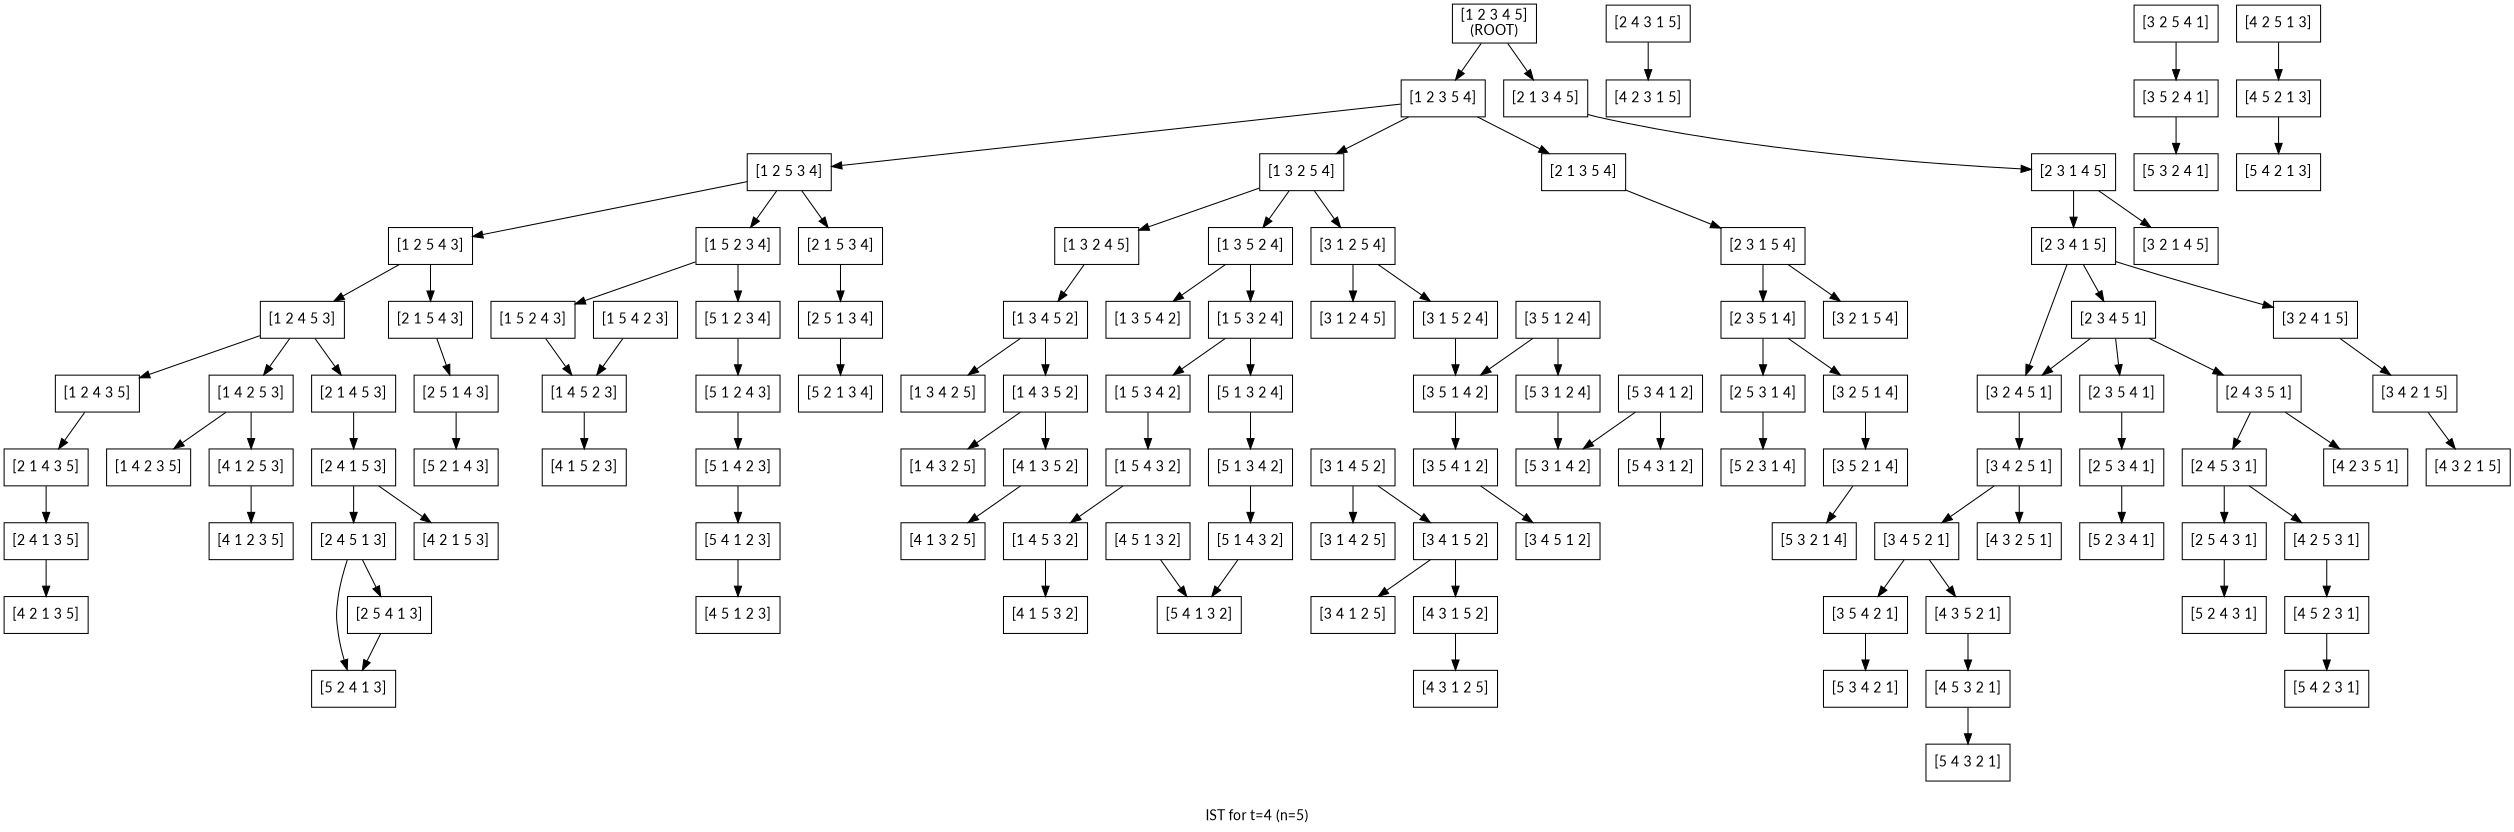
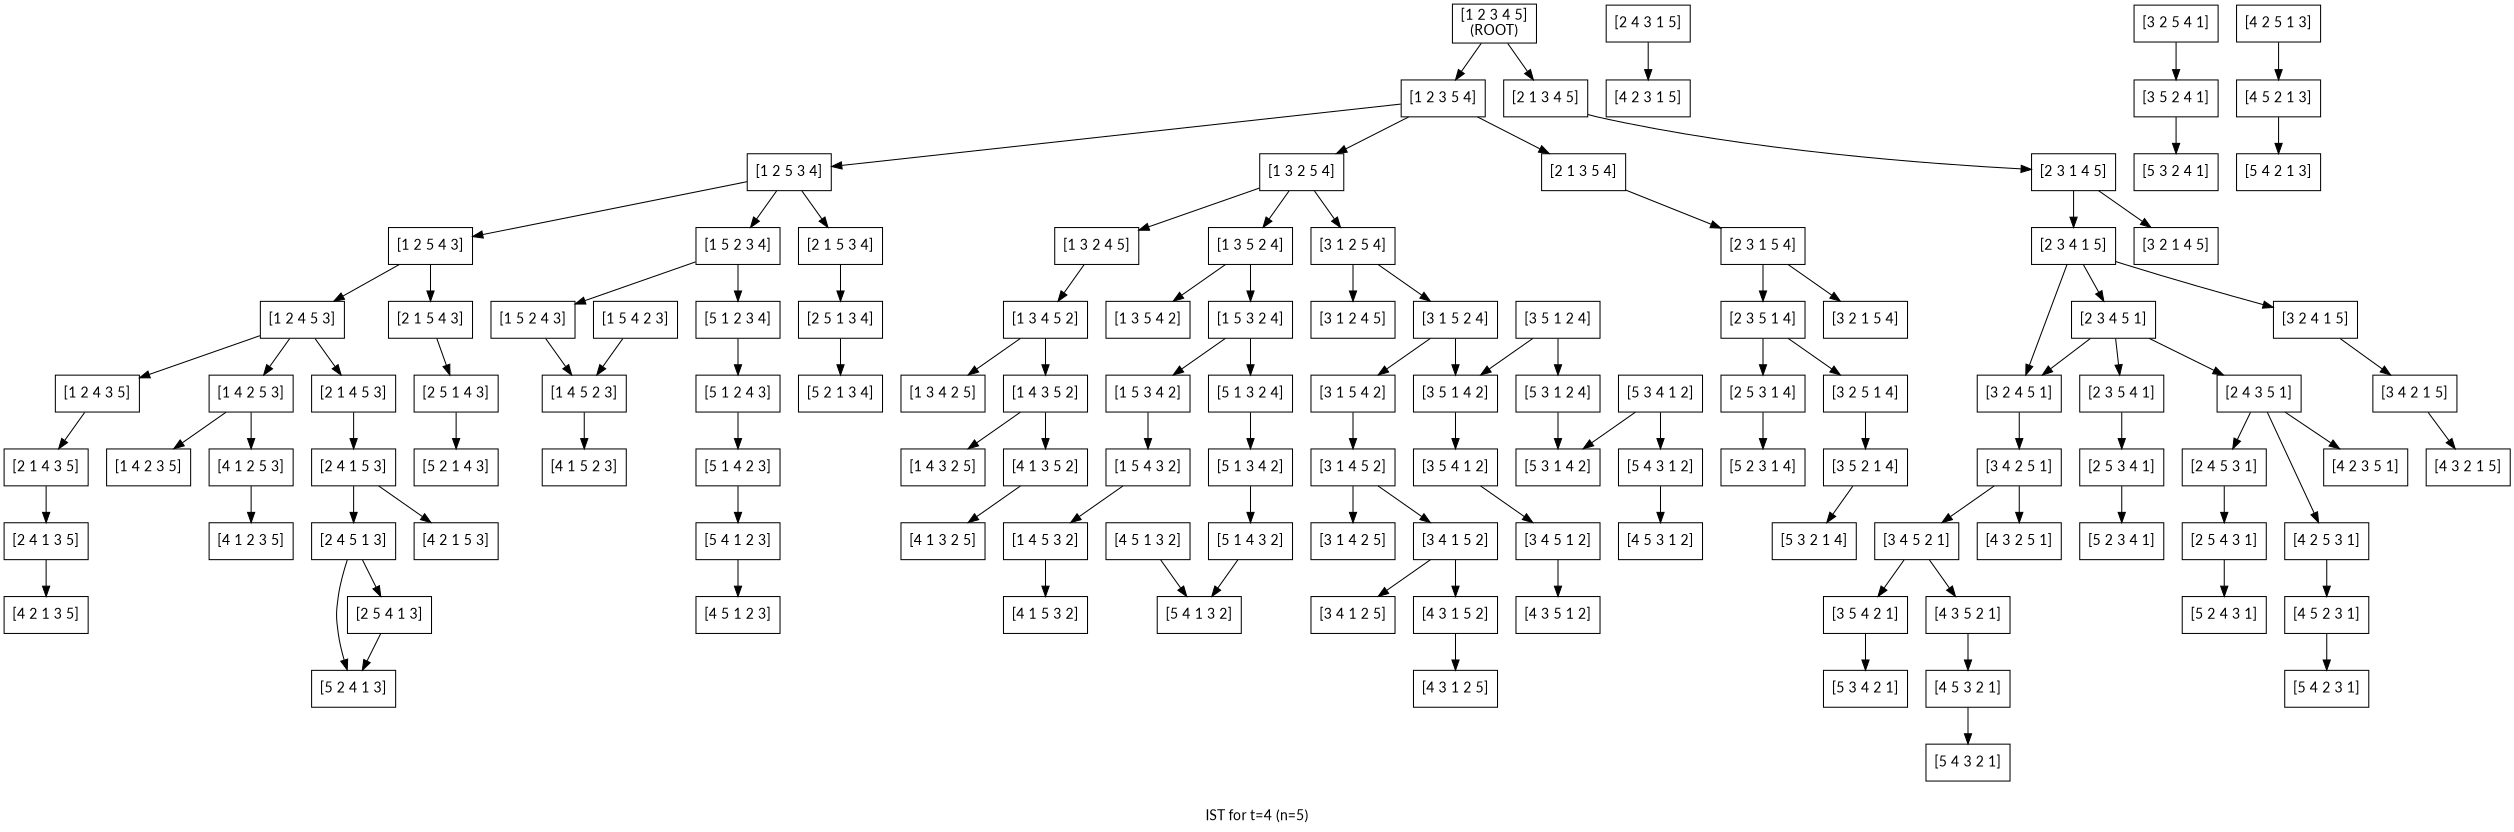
  digraph {
    fontname=Lato
    label="IST for t=4 (n=5)"
    rankdir=TB
    node [fontname=Lato shape=box]
    edge [fontname=Lato]
    n1 [label="[1 2 3 4 5]\n(ROOT)"]
    n2 [label="[1 2 3 5 4]"]
    n3 [label="[2 1 3 4 5]"]
    n4 [label="[1 2 5 3 4]"]
    n5 [label="[1 3 2 5 4]"]
    n6 [label="[2 1 3 5 4]"]
    n7 [label="[2 3 1 4 5]"]
    n8 [label="[1 2 5 4 3]"]
    n9 [label="[1 5 2 3 4]"]
    n10 [label="[2 1 5 3 4]"]
    n11 [label="[1 3 2 4 5]"]
    n12 [label="[1 3 5 2 4]"]
    n13 [label="[3 1 2 5 4]"]
    n14 [label="[2 3 1 5 4]"]
    n15 [label="[1 2 4 3 5]"]
    n16 [label="[2 1 4 3 5]"]
    n17 [label="[2 4 1 3 5]"]
    n18 [label="[1 2 4 5 3]"]
    n19 [label="[1 4 2 5 3]"]
    n20 [label="[2 1 4 5 3]"]
    n21 [label="[1 4 2 3 5]"]
    n22 [label="[4 1 2 5 3]"]
    n23 [label="[2 4 1 5 3]"]
    n24 [label="[2 1 5 4 3]"]
    n25 [label="[1 5 2 4 3]"]
    n26 [label="[5 1 2 3 4]"]
    n27 [label="[2 5 1 3 4]"]
    n28 [label="[2 5 1 4 3]"]
    n29 [label="[1 3 4 5 2]"]
    n30 [label="[1 3 5 4 2]"]
    n31 [label="[1 5 3 2 4]"]
    n32 [label="[3 1 2 4 5]"]
    n33 [label="[3 1 5 2 4]"]
    n34 [label="[1 3 4 2 5]"]
    n35 [label="[1 4 3 5 2]"]
    n36 [label="[1 4 3 2 5]"]
    n37 [label="[4 1 3 5 2]"]
    n38 [label="[1 5 3 4 2]"]
    n39 [label="[5 1 3 2 4]"]
    n40 [label="[4 1 2 3 5]"]
    n41 [label="[4 1 3 2 5]"]
    n42 [label="[1 4 5 2 3]"]
    n43 [label="[4 1 5 2 3]"]
    n44 [label="[1 4 5 3 2]"]
    n45 [label="[4 1 5 3 2]"]
    n46 [label="[5 1 2 4 3]"]
    n47 [label="[1 5 4 2 3]"]
    n48 [label="[1 5 4 3 2]"]
    n49 [label="[5 1 3 4 2]"]
    n50 [label="[2 3 4 1 5]"]
    n51 [label="[3 2 1 4 5]"]
    n52 [label="[2 3 5 1 4]"]
    n53 [label="[3 2 1 5 4]"]
    n54 [label="[4 2 1 3 5]"]
    n55 [label="[2 4 5 1 3]"]
    n56 [label="[4 2 1 5 3]"]
    n57 [label="[5 2 1 3 4]"]
    n58 [label="[5 2 1 4 3]"]
    n59 [label="[2 3 4 5 1]"]
    n60 [label="[3 2 4 1 5]"]
    n61 [label="[3 2 4 5 1]"]
    n62 [label="[2 5 3 1 4]"]
    n63 [label="[3 2 5 1 4]"]
    n64 [label="[2 3 5 4 1]"]
    n65 [label="[2 4 3 5 1]"]
    n66 [label="[2 4 3 1 5]"]
    n67 [label="[4 2 3 1 5]"]
    n68 [label="[3 4 2 1 5]"]
    n69 [label="[2 5 3 4 1]"]
    n70 [label="[2 4 5 3 1]"]
    n71 [label="[4 2 3 5 1]"]
    n72 [label="[3 4 2 5 1]"]
    n73 [label="[5 2 3 1 4]"]
    n74 [label="[3 5 2 1 4]"]
    n75 [label="[5 2 3 4 1]"]
    n76 [label="[3 2 5 4 1]"]
    n77 [label="[3 5 2 4 1]"]
    n78 [label="[2 5 4 1 3]"]
    n79 [label="[5 2 4 1 3]"]
    n80 [label="[2 5 4 3 1]"]
    n81 [label="[4 2 5 3 1]"]
    n82 [label="[4 2 5 1 3]"]
    n83 [label="[4 5 2 1 3]"]
    n84 [label="[5 2 4 3 1]"]
    n85 [label="[4 5 2 3 1]"]
+   n86 [label="[3 1 5 4 2]"]
    n87 [label="[3 5 1 4 2]"]
    n88 [label="[3 1 4 2 5]"]
    n89 [label="[3 1 4 5 2]"]
    n90 [label="[3 4 1 5 2]"]
    n91 [label="[3 4 1 2 5]"]
    n92 [label="[4 3 1 5 2]"]
    n93 [label="[3 5 1 2 4]"]
    n94 [label="[5 3 1 2 4]"]
    n95 [label="[4 3 2 1 5]"]
    n96 [label="[3 4 5 2 1]"]
    n97 [label="[4 3 2 5 1]"]
    n98 [label="[5 3 2 1 4]"]
    n99 [label="[5 3 2 4 1]"]
    n100 [label="[4 3 1 2 5]"]
    n101 [label="[3 5 4 2 1]"]
    n102 [label="[4 3 5 2 1]"]
    n103 [label="[3 4 5 1 2]"]
+   n104 [label="[4 3 5 1 2]"]
    n105 [label="[5 3 4 2 1]"]
    n106 [label="[4 5 3 2 1]"]
    n107 [label="[3 5 4 1 2]"]
    n108 [label="[5 3 1 4 2]"]
    n109 [label="[5 4 2 1 3]"]
    n110 [label="[5 4 2 3 1]"]
    n111 [label="[5 4 3 2 1]"]
    n112 [label="[4 5 1 2 3]"]
    n113 [label="[4 5 1 3 2]"]
    n114 [label="[5 4 1 3 2]"]
+   n115 [label="[4 5 3 1 2]"]
    n116 [label="[5 1 4 2 3]"]
    n117 [label="[5 4 1 2 3]"]
    n118 [label="[5 1 4 3 2]"]
    n119 [label="[5 3 4 1 2]"]
    n120 [label="[5 4 3 1 2]"]
    n1 -> n2
    n1 -> n3
    n2 -> n4
    n2 -> n5
    n2 -> n6
    n3 -> n7
    n4 -> n8
    n4 -> n9
    n4 -> n10
    n5 -> n11
    n5 -> n12
    n5 -> n13
    n6 -> n14
    n7 -> n50
    n7 -> n51
    n8 -> n18
    n8 -> n24
    n9 -> n25
    n9 -> n26
    n10 -> n27
    n11 -> n29
    n12 -> n30
    n12 -> n31
    n13 -> n32
    n13 -> n33
    n14 -> n52
    n14 -> n53
    n15 -> n16
    n16 -> n17
    n17 -> n54
    n18 -> n15
    n18 -> n19
    n18 -> n20
    n19 -> n21
    n19 -> n22
    n20 -> n23
    n22 -> n40
    n23 -> n55
    n23 -> n56
    n24 -> n28
    n25 -> n42
    n26 -> n46
    n27 -> n57
    n28 -> n58
    n29 -> n34
    n29 -> n35
    n31 -> n38
    n31 -> n39
+   n33 -> n86
    n33 -> n87
    n35 -> n36
    n35 -> n37
    n37 -> n41
    n38 -> n48
    n39 -> n49
    n42 -> n43
    n44 -> n45
    n46 -> n116
    n47 -> n42
    n48 -> n44
    n49 -> n118
    n50 -> n59
    n50 -> n60
    n50 -> n61
    n52 -> n62
    n52 -> n63
    n55 -> n78
    n55 -> n79
    n59 -> n61
    n59 -> n64
    n59 -> n65
    n60 -> n68
    n61 -> n72
    n62 -> n73
    n63 -> n74
    n64 -> n69
    n65 -> n70
    n65 -> n71
    n66 -> n67
    n68 -> n95
    n69 -> n75
    n70 -> n80
-   n70 -> n81
+   n65 -> n81
    n72 -> n96
    n72 -> n97
    n74 -> n98
    n76 -> n77
    n77 -> n99
    n78 -> n79
    n80 -> n84
    n81 -> n85
    n82 -> n83
    n83 -> n109
    n85 -> n110
+   n86 -> n89
    n87 -> n107
    n89 -> n88
    n89 -> n90
    n90 -> n91
    n90 -> n92
    n92 -> n100
    n93 -> n87
    n93 -> n94
    n94 -> n108
    n96 -> n101
    n96 -> n102
    n101 -> n105
    n102 -> n106
+   n103 -> n104
    n106 -> n111
    n107 -> n103
    n113 -> n114
    n116 -> n117
    n117 -> n112
    n118 -> n114
    n119 -> n108
    n119 -> n120
+   n120 -> n115
  }
